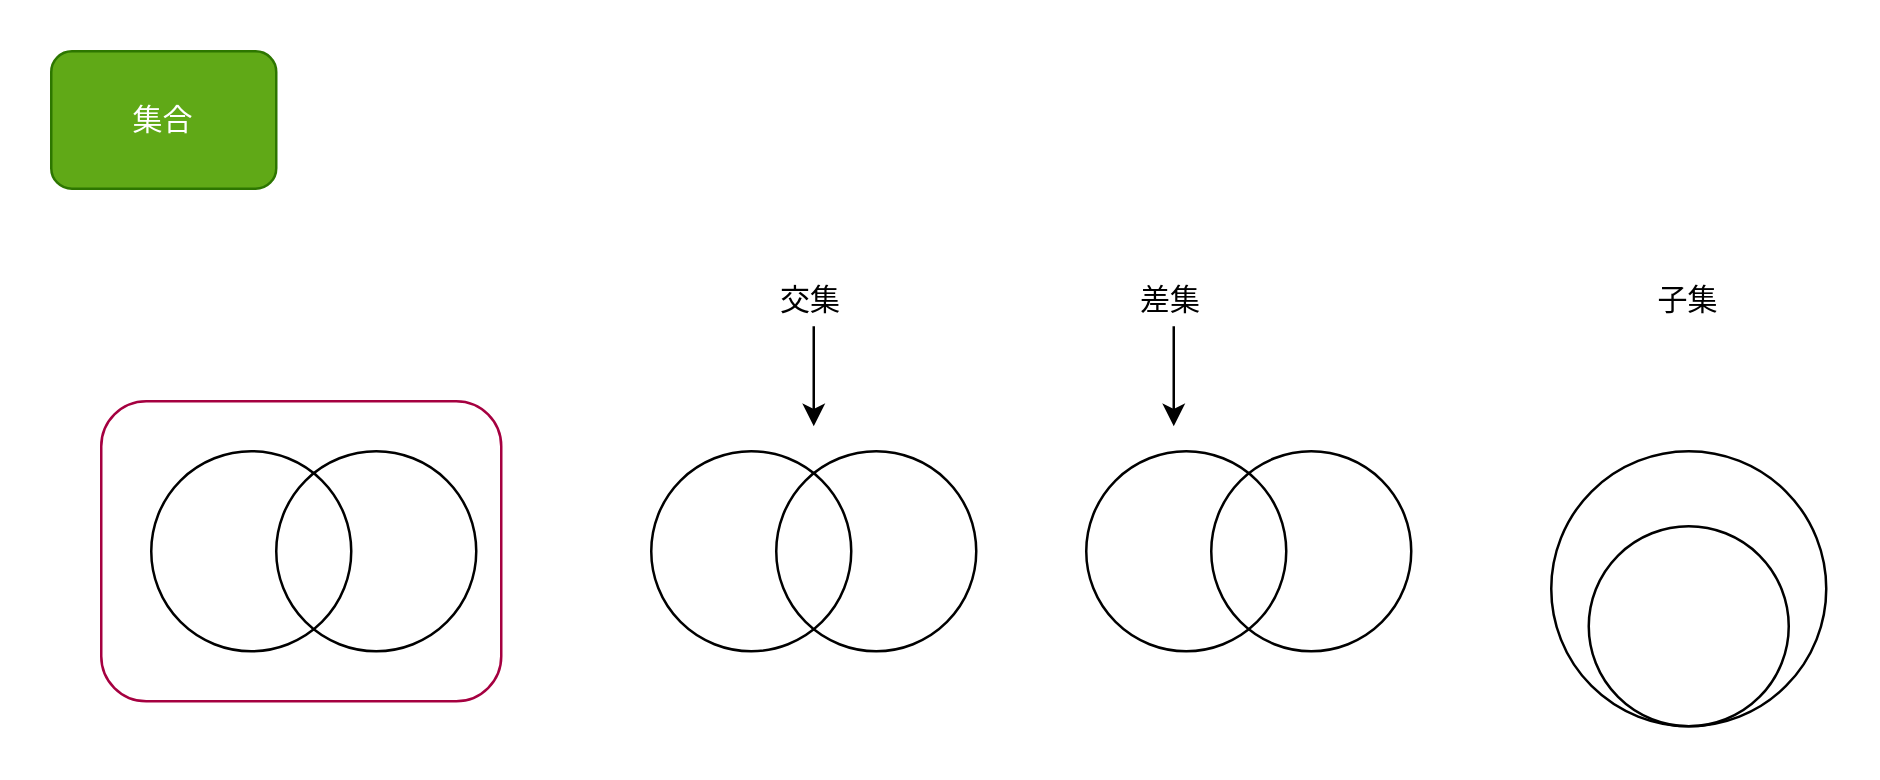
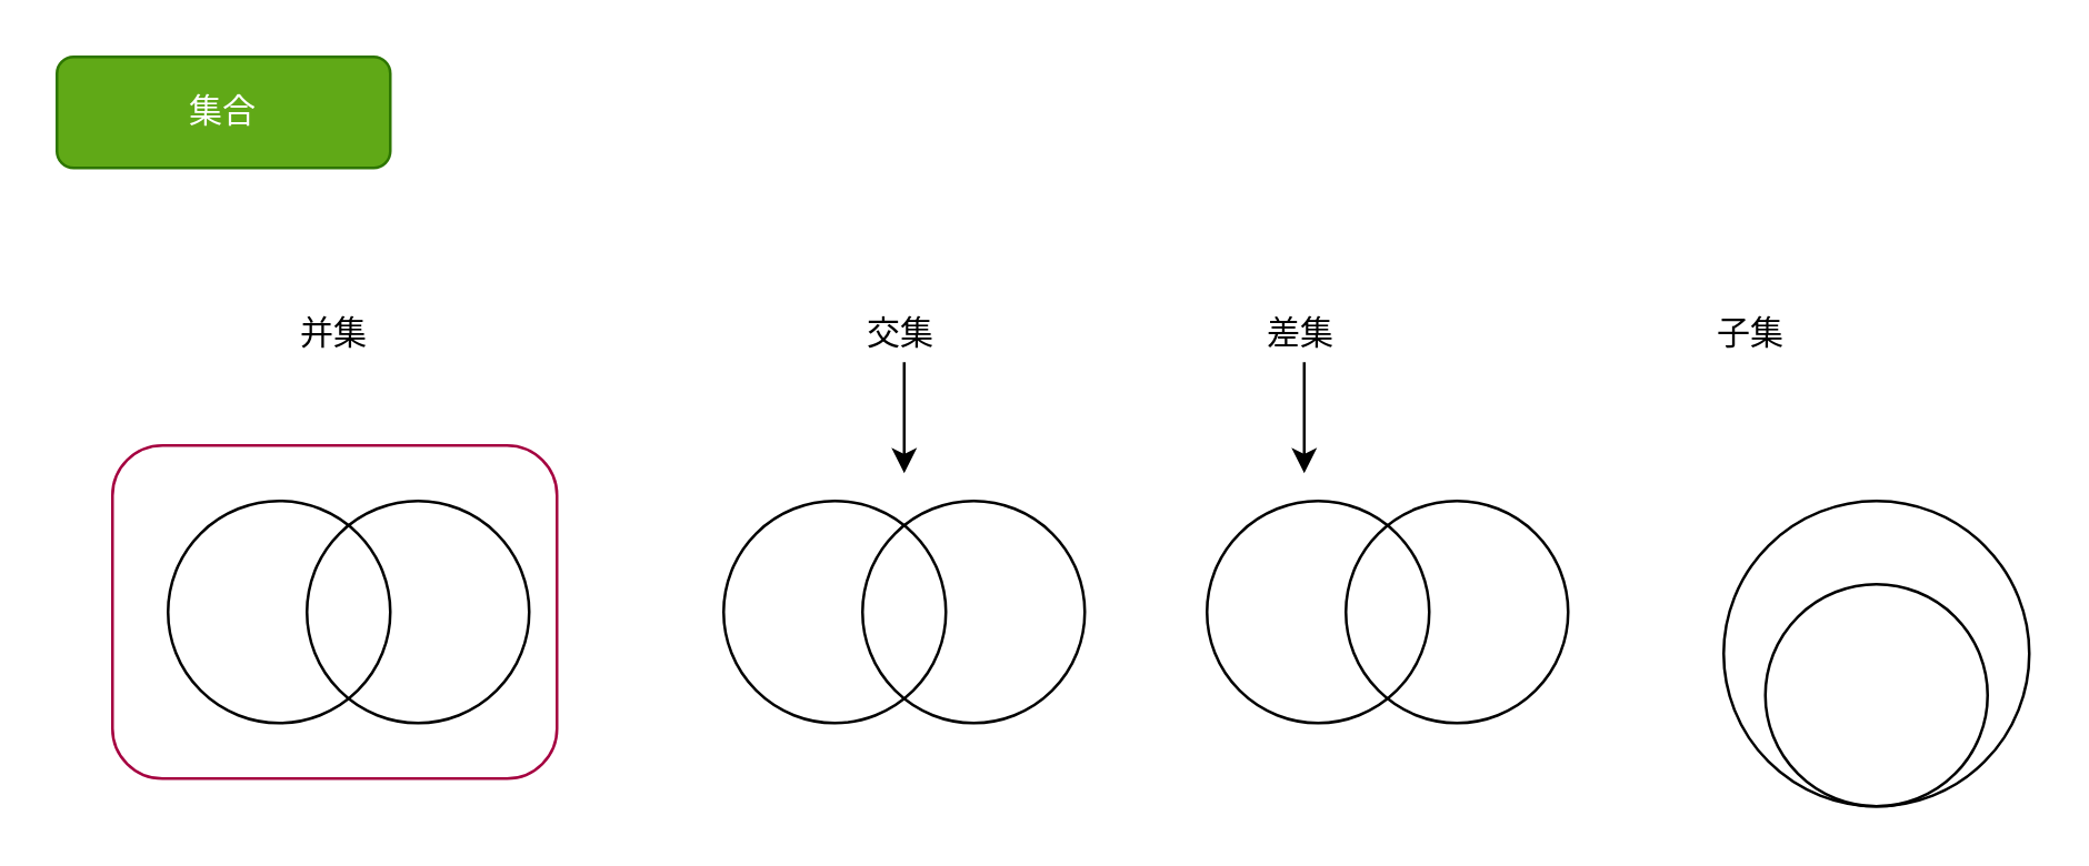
  <mxCell id="0" />
  <mxCell id="1" parent="0" />
  <mxCell id="2" value="" style="ellipse;whiteSpace=wrap;html=1;aspect=fixed;fillColor=none;" vertex="1" parent="1"><mxGeometry x="60" y="180" width="80" height="80" as="geometry" /></mxCell>
  <mxCell id="3" value="" style="ellipse;whiteSpace=wrap;html=1;aspect=fixed;fillColor=none;" vertex="1" parent="1"><mxGeometry x="110" y="180" width="80" height="80" as="geometry" /></mxCell>
- <mxCell id="4" value="集合" style="rounded=1;whiteSpace=wrap;html=1;fillColor=#60a917;strokeColor=#2D7600;fontColor=#ffffff;" vertex="1" parent="1"><mxGeometry x="20" y="20" width="90" height="55" as="geometry" /></mxCell>
+ <mxCell id="4" value="集合" style="rounded=1;whiteSpace=wrap;html=1;fillColor=#60a917;strokeColor=#2D7600;fontColor=#ffffff;" vertex="1" parent="1"><mxGeometry width="120" height="40" as="geometry" x="20" y="20" /></mxCell>
+ <mxCell id="5" value="并集" style="text;html=1;strokeColor=none;fillColor=none;align=center;verticalAlign=middle;whiteSpace=wrap;rounded=0;" vertex="1" parent="1"><mxGeometry x="100" y="110" width="40" height="20" as="geometry" /></mxCell>
  <mxCell id="6" value="" style="rounded=1;whiteSpace=wrap;html=1;strokeColor=#A50040;fontColor=#ffffff;fillColor=none;" vertex="1" parent="1"><mxGeometry x="40" y="160" width="160" height="120" as="geometry" /></mxCell>
  <mxCell id="7" value="" style="ellipse;whiteSpace=wrap;html=1;aspect=fixed;fillColor=none;" vertex="1" parent="1"><mxGeometry x="260" y="180" width="80" height="80" as="geometry" /></mxCell>
  <mxCell id="8" value="" style="ellipse;whiteSpace=wrap;html=1;aspect=fixed;fillColor=none;" vertex="1" parent="1"><mxGeometry x="310" y="180" width="80" height="80" as="geometry" /></mxCell>
  <mxCell id="9" value="交集" style="text;html=1;strokeColor=none;fillColor=none;align=center;verticalAlign=middle;whiteSpace=wrap;rounded=0;" vertex="1" parent="1"><mxGeometry x="304" y="110" width="40" height="20" as="geometry" /></mxCell>
  <mxCell id="10" value="" style="endArrow=classic;html=1;" edge="1" parent="1"><mxGeometry width="50" height="50" relative="1" as="geometry"><mxPoint x="325" y="130" as="sourcePoint" /><mxPoint x="325" y="170" as="targetPoint" /></mxGeometry></mxCell>
  <mxCell id="11" value="" style="ellipse;whiteSpace=wrap;html=1;aspect=fixed;fillColor=none;" vertex="1" parent="1"><mxGeometry x="434" y="180" width="80" height="80" as="geometry" /></mxCell>
  <mxCell id="12" value="" style="ellipse;whiteSpace=wrap;html=1;aspect=fixed;fillColor=none;" vertex="1" parent="1"><mxGeometry x="484" y="180" width="80" height="80" as="geometry" /></mxCell>
  <mxCell id="13" value="差集" style="text;html=1;strokeColor=none;fillColor=none;align=center;verticalAlign=middle;whiteSpace=wrap;rounded=0;" vertex="1" parent="1"><mxGeometry x="448" y="110" width="40" height="20" as="geometry" /></mxCell>
  <mxCell id="14" value="" style="endArrow=classic;html=1;" edge="1" parent="1"><mxGeometry width="50" height="50" relative="1" as="geometry"><mxPoint x="469" y="130" as="sourcePoint" /><mxPoint x="469" y="170" as="targetPoint" /></mxGeometry></mxCell>
  <mxCell id="15" value="" style="ellipse;whiteSpace=wrap;html=1;aspect=fixed;fillColor=none;" vertex="1" parent="1"><mxGeometry x="620" y="180" width="110" height="110" as="geometry" /></mxCell>
- <mxCell id="16" value="子集" style="text;html=1;strokeColor=none;fillColor=none;align=center;verticalAlign=middle;whiteSpace=wrap;rounded=0;" vertex="1" parent="1"><mxGeometry x="655" y="110" width="40" height="20" as="geometry" /></mxCell>
+ <mxCell id="16" value="子集" style="text;html=1;strokeColor=none;fillColor=none;align=center;verticalAlign=middle;whiteSpace=wrap;rounded=0;" vertex="1" parent="1"><mxGeometry x="610" y="110" width="40" height="20" as="geometry" /></mxCell>
  <mxCell id="17" value="" style="ellipse;whiteSpace=wrap;html=1;aspect=fixed;fillColor=none;" vertex="1" parent="1"><mxGeometry x="635" y="210" width="80" height="80" as="geometry" /></mxCell>
